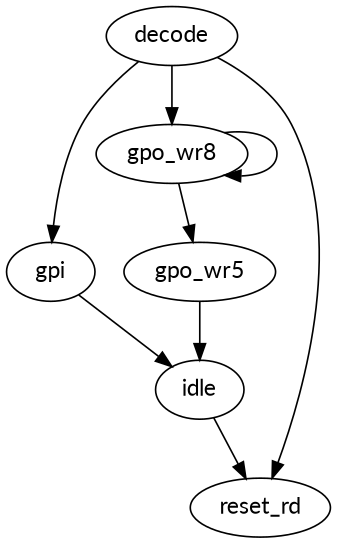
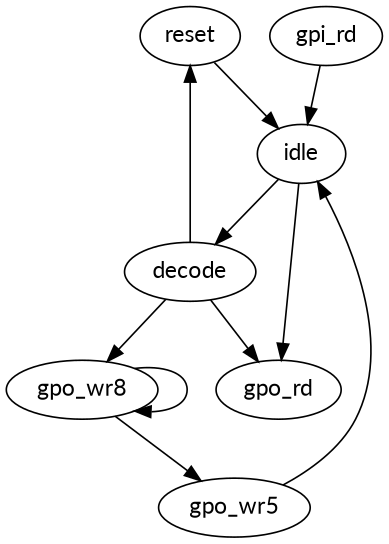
  digraph {
    fontname=Lato
    node [fontname=Lato]
    edge [fontname=Lato]
-   reset [label=gpi]
+   reset
    idle
    decode
-   gpo_rd [label=reset_rd]
+   gpo_rd
    n5 [label=gpo_wr8]
+   gpi_rd
    n7 [label=gpo_wr5]
    reset -> idle
+   idle -> decode
    idle -> gpo_rd
    decode -> reset
    decode -> gpo_rd
    decode -> n5
    n5 -> n5
    n5 -> n7
+   gpi_rd -> idle
    n7 -> idle
  }
